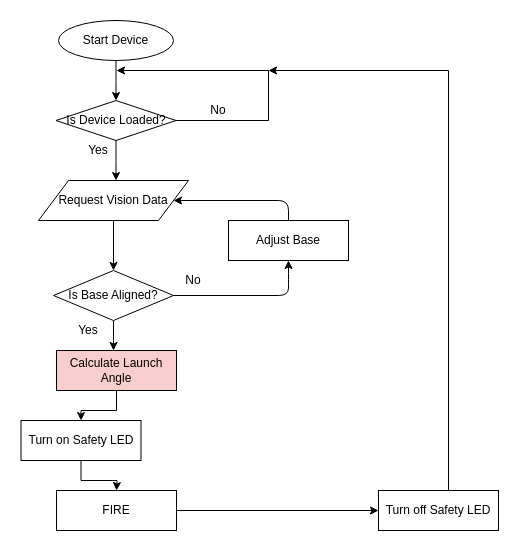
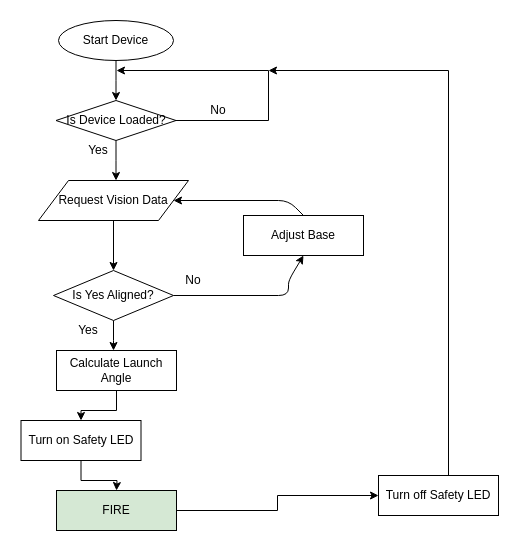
  <mxCell id="0" />
  <mxCell id="1" parent="0" />
  <mxCell id="2" value="" style="edgeStyle=orthogonalEdgeStyle;rounded=0;orthogonalLoop=1;jettySize=auto;html=1;" edge="1" parent="1" source="3"><mxGeometry relative="1" as="geometry"><mxPoint x="115.5" y="100" as="targetPoint" /></mxGeometry></mxCell>
  <mxCell id="3" value="Start Device" style="ellipse;whiteSpace=wrap;html=1;" vertex="1" parent="1"><mxGeometry x="58" y="20" width="115" height="40" as="geometry" /></mxCell>
  <mxCell id="4" value="" style="edgeStyle=orthogonalEdgeStyle;rounded=0;orthogonalLoop=1;jettySize=auto;html=1;" edge="1" parent="1" source="6"><mxGeometry relative="1" as="geometry"><mxPoint x="116" y="70" as="targetPoint" /><Array as="points"><mxPoint x="268" y="120" /><mxPoint x="268" y="70" /></Array></mxGeometry></mxCell>
  <mxCell id="5" value="" style="edgeStyle=orthogonalEdgeStyle;rounded=0;orthogonalLoop=1;jettySize=auto;html=1;" edge="1" parent="1" source="6"><mxGeometry relative="1" as="geometry"><mxPoint x="115.5" y="180" as="targetPoint" /></mxGeometry></mxCell>
  <mxCell id="6" value="Is Device Loaded?" style="rhombus;whiteSpace=wrap;html=1;" vertex="1" parent="1"><mxGeometry x="55.5" y="100" width="120" height="40" as="geometry" /></mxCell>
  <mxCell id="7" value="No" style="text;html=1;strokeColor=none;fillColor=none;align=center;verticalAlign=middle;whiteSpace=wrap;rounded=0;" vertex="1" parent="1"><mxGeometry x="198" y="100" width="40" height="20" as="geometry" /></mxCell>
  <mxCell id="8" value="Yes" style="text;html=1;strokeColor=none;fillColor=none;align=center;verticalAlign=middle;whiteSpace=wrap;rounded=0;" vertex="1" parent="1"><mxGeometry x="78" y="140" width="40" height="20" as="geometry" /></mxCell>
  <mxCell id="9" value="" style="edgeStyle=orthogonalEdgeStyle;rounded=0;orthogonalLoop=1;jettySize=auto;html=1;" edge="1" parent="1" source="10" target="12"><mxGeometry relative="1" as="geometry" /></mxCell>
  <mxCell id="10" value="Request Vision Data" style="shape=parallelogram;perimeter=parallelogramPerimeter;whiteSpace=wrap;html=1;" vertex="1" parent="1"><mxGeometry x="38" y="180" width="150" height="40" as="geometry" /></mxCell>
  <mxCell id="11" value="" style="edgeStyle=orthogonalEdgeStyle;rounded=0;orthogonalLoop=1;jettySize=auto;html=1;" edge="1" parent="1" source="12"><mxGeometry relative="1" as="geometry"><mxPoint x="113" y="350" as="targetPoint" /></mxGeometry></mxCell>
- <mxCell id="12" value="Is Base Aligned?" style="rhombus;whiteSpace=wrap;html=1;" vertex="1" parent="1"><mxGeometry x="53" y="270" width="120" height="50" as="geometry" /></mxCell>
+ <mxCell id="12" value="Is Yes Aligned?" style="rhombus;whiteSpace=wrap;html=1;" vertex="1" parent="1"><mxGeometry x="53" y="270" width="120" height="50" as="geometry" /></mxCell>
  <mxCell id="13" value="" style="endArrow=classic;html=1;exitX=0.5;exitY=0;exitDx=0;exitDy=0;entryX=1;entryY=0.5;entryDx=0;entryDy=0;" edge="1" parent="1" source="15" target="10"><mxGeometry width="50" height="50" relative="1" as="geometry"><mxPoint x="168" y="310" as="sourcePoint" /><mxPoint x="198" y="200" as="targetPoint" /><Array as="points"><mxPoint x="288" y="200" /></Array></mxGeometry></mxCell>
  <mxCell id="14" value="No" style="text;html=1;strokeColor=none;fillColor=none;align=center;verticalAlign=middle;whiteSpace=wrap;rounded=0;" vertex="1" parent="1"><mxGeometry x="173" y="270" width="40" height="20" as="geometry" /></mxCell>
- <mxCell id="15" value="Adjust Base" style="rounded=0;whiteSpace=wrap;html=1;" vertex="1" parent="1"><mxGeometry x="228" y="220" width="120" height="40" as="geometry" /></mxCell>
+ <mxCell id="15" value="Adjust Base" style="rounded=0;whiteSpace=wrap;html=1;" vertex="1" parent="1"><mxGeometry x="243" y="215" width="120" height="40" as="geometry" /></mxCell>
  <mxCell id="16" value="" style="endArrow=classic;html=1;exitX=1;exitY=0.5;exitDx=0;exitDy=0;entryX=0.5;entryY=1;entryDx=0;entryDy=0;" edge="1" parent="1" source="12" target="15"><mxGeometry width="50" height="50" relative="1" as="geometry"><mxPoint x="173" y="295" as="sourcePoint" /><mxPoint x="173" y="200" as="targetPoint" /><Array as="points"><mxPoint x="288" y="295" /><mxPoint x="288" y="280" /></Array></mxGeometry></mxCell>
  <mxCell id="17" value="Yes" style="text;html=1;strokeColor=none;fillColor=none;align=center;verticalAlign=middle;whiteSpace=wrap;rounded=0;" vertex="1" parent="1"><mxGeometry x="68" y="320" width="40" height="20" as="geometry" /></mxCell>
  <mxCell id="18" value="" style="edgeStyle=orthogonalEdgeStyle;rounded=0;orthogonalLoop=1;jettySize=auto;html=1;" edge="1" parent="1" source="19" target="21"><mxGeometry relative="1" as="geometry" /></mxCell>
- <mxCell id="19" value="FIRE" style="rounded=0;whiteSpace=wrap;html=1;" vertex="1" parent="1"><mxGeometry x="56" y="490" width="120" height="40" as="geometry" /></mxCell>
+ <mxCell id="19" value="FIRE" style="rounded=0;whiteSpace=wrap;html=1;fillColor=#d5e8d4;" vertex="1" parent="1"><mxGeometry x="56" y="490" width="120" height="40" as="geometry" /></mxCell>
  <mxCell id="20" value="" style="edgeStyle=orthogonalEdgeStyle;rounded=0;orthogonalLoop=1;jettySize=auto;html=1;" edge="1" parent="1" source="21"><mxGeometry relative="1" as="geometry"><mxPoint x="268" y="70" as="targetPoint" /><Array as="points"><mxPoint x="448" y="70" /></Array></mxGeometry></mxCell>
- <mxCell id="21" value="Turn off Safety LED" style="rounded=0;whiteSpace=wrap;html=1;" vertex="1" parent="1"><mxGeometry x="378" y="490" width="120" height="40" as="geometry" /></mxCell>
+ <mxCell id="21" value="Turn off Safety LED" style="rounded=0;whiteSpace=wrap;html=1;" vertex="1" parent="1"><mxGeometry x="378" y="475" width="120" height="40" as="geometry" /></mxCell>
  <mxCell id="22" value="" style="edgeStyle=orthogonalEdgeStyle;rounded=0;orthogonalLoop=1;jettySize=auto;html=1;" edge="1" parent="1" source="23" target="25"><mxGeometry relative="1" as="geometry" /></mxCell>
- <mxCell id="23" value="Calculate Launch Angle" style="rounded=0;whiteSpace=wrap;html=1;fillColor=#f8cecc;" vertex="1" parent="1"><mxGeometry x="56" y="350" width="120" height="40" as="geometry" /></mxCell>
+ <mxCell id="23" value="Calculate Launch Angle" style="rounded=0;whiteSpace=wrap;html=1;" vertex="1" parent="1"><mxGeometry x="56" y="350" width="120" height="40" as="geometry" /></mxCell>
  <mxCell id="24" value="" style="edgeStyle=orthogonalEdgeStyle;rounded=0;orthogonalLoop=1;jettySize=auto;html=1;" edge="1" parent="1" source="25"><mxGeometry relative="1" as="geometry"><mxPoint x="116" y="490" as="targetPoint" /></mxGeometry></mxCell>
  <mxCell id="25" value="Turn on Safety LED" style="rounded=0;whiteSpace=wrap;html=1;" vertex="1" parent="1"><mxGeometry x="20.5" y="420" width="120" height="40" as="geometry" /></mxCell>
  <mxCell id="26" style="edgeStyle=orthogonalEdgeStyle;rounded=0;orthogonalLoop=1;jettySize=auto;html=1;exitX=0.5;exitY=1;exitDx=0;exitDy=0;" edge="1" parent="1" source="21" target="21"><mxGeometry relative="1" as="geometry" /></mxCell>
